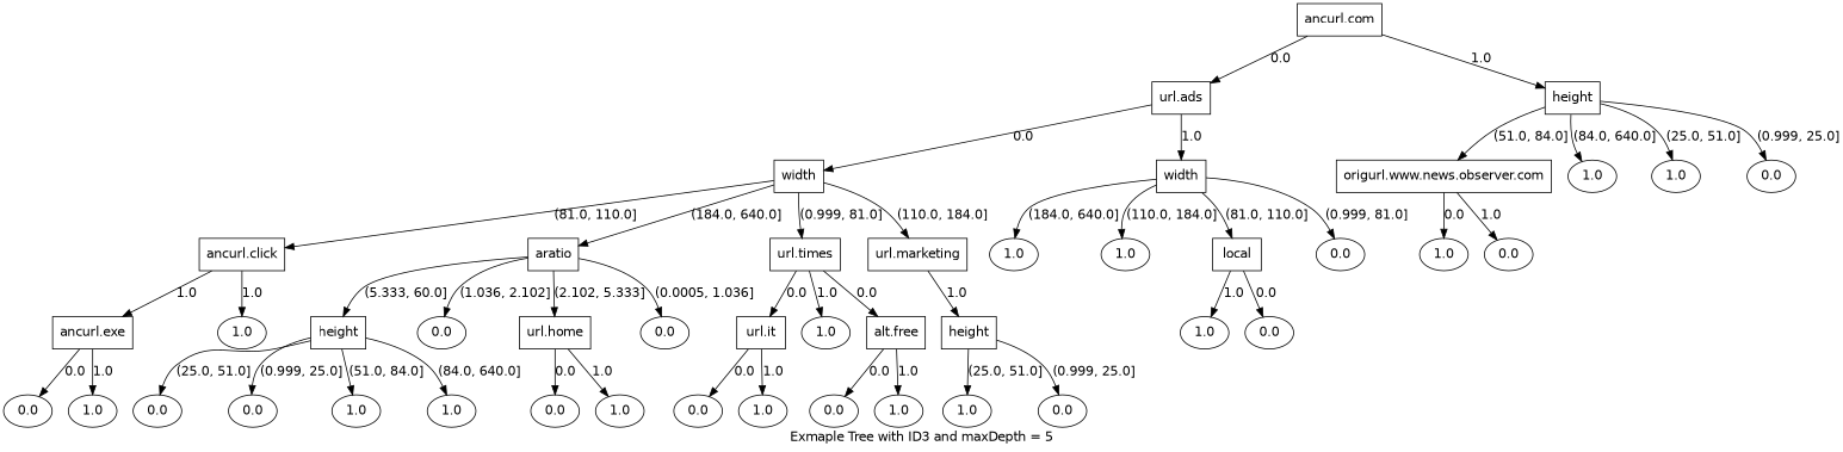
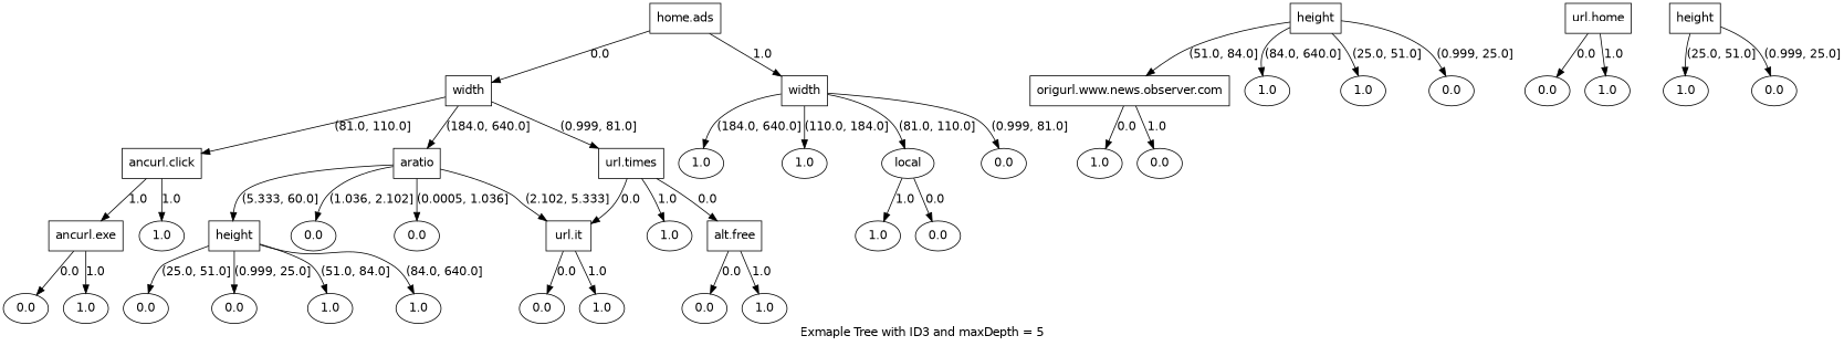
  digraph {
    fontname="DejaVu Sans"
    label="Exmaple Tree with ID3 and maxDepth = 5"
    node [fontname="DejaVu Sans" shape=ellipse]
    edge [fontname="DejaVu Sans"]
-   n1 [label="ancurl.com" shape=box]
-   n2 [label="url.ads" shape=box]
+   n2 [label="home.ads" shape=box]
    n3 [label=height shape=box]
    n4 [label=width shape=box]
    n5 [label=width shape=box]
    n6 [label="origurl.www.news.observer.com" shape=box]
    n7 [label=1.0]
    n8 [label=1.0]
    n9 [label=0.0]
    n10 [label="ancurl.click" shape=box]
    n11 [label=aratio shape=box]
    n12 [label="url.times" shape=box]
-   n13 [label="url.marketing" shape=box]
    n14 [label=1.0]
    n15 [label=1.0]
-   n16 [label=local shape=box]
+   n16 [label=local]
    n17 [label=0.0]
    n18 [label="ancurl.exe" shape=box]
    n19 [label=1.0]
    n20 [label=height shape=box]
    n21 [label=0.0]
    n22 [label="url.home" shape=box]
    n23 [label=0.0]
    n24 [label="url.it" shape=box]
    n25 [label=1.0]
    n26 [label="alt.free" shape=box]
    n27 [label=height shape=box]
    n28 [label=0.0]
    n29 [label=1.0]
    n30 [label=0.0]
    n31 [label=0.0]
    n32 [label=1.0]
    n33 [label=1.0]
    n34 [label=0.0]
    n35 [label=1.0]
    n36 [label=0.0]
    n37 [label=1.0]
    n38 [label=0.0]
    n39 [label=1.0]
    n40 [label=1.0]
    n41 [label=0.0]
    n42 [label=1.0]
    n43 [label=0.0]
    n44 [label=1.0]
    n45 [label=0.0]
-   n1 -> n2 [label=0.0]
-   n1 -> n3 [label=1.0]
    n2 -> n4 [label=0.0]
    n2 -> n5 [label=1.0]
    n3 -> n6 [label="(51.0, 84.0]"]
    n3 -> n7 [label="(84.0, 640.0]"]
    n3 -> n8 [label="(25.0, 51.0]"]
    n3 -> n9 [label="(0.999, 25.0]"]
    n4 -> n10 [label="(81.0, 110.0]"]
    n4 -> n11 [label="(184.0, 640.0]"]
    n4 -> n12 [label="(0.999, 81.0]"]
-   n4 -> n13 [label="(110.0, 184.0]"]
    n5 -> n14 [label="(184.0, 640.0]"]
    n5 -> n15 [label="(110.0, 184.0]"]
    n5 -> n16 [label="(81.0, 110.0]"]
    n5 -> n17 [label="(0.999, 81.0]"]
    n6 -> n44 [label=0.0]
    n6 -> n45 [label=1.0]
    n10 -> n18 [label=1.0]
    n10 -> n19 [label=1.0]
    n11 -> n20 [label="(5.333, 60.0]"]
    n11 -> n21 [label="(1.036, 2.102]"]
-   n11 -> n22 [label="(2.102, 5.333]"]
+   n11 -> n24 [label="(2.102, 5.333]"]
    n11 -> n23 [label="(0.0005, 1.036]"]
    n12 -> n24 [label=0.0]
    n12 -> n25 [label=1.0]
    n12 -> n26 [label=0.0]
-   n13 -> n27 [label=1.0]
    n16 -> n42 [label=1.0]
    n16 -> n43 [label=0.0]
    n18 -> n28 [label=0.0]
    n18 -> n29 [label=1.0]
    n20 -> n30 [label="(25.0, 51.0]"]
    n20 -> n31 [label="(0.999, 25.0]"]
    n20 -> n32 [label="(51.0, 84.0]"]
    n20 -> n33 [label="(84.0, 640.0]"]
    n22 -> n34 [label=0.0]
    n22 -> n35 [label=1.0]
    n24 -> n36 [label=0.0]
    n24 -> n37 [label=1.0]
    n26 -> n38 [label=0.0]
    n26 -> n39 [label=1.0]
    n27 -> n40 [label="(25.0, 51.0]"]
    n27 -> n41 [label="(0.999, 25.0]"]
  }
